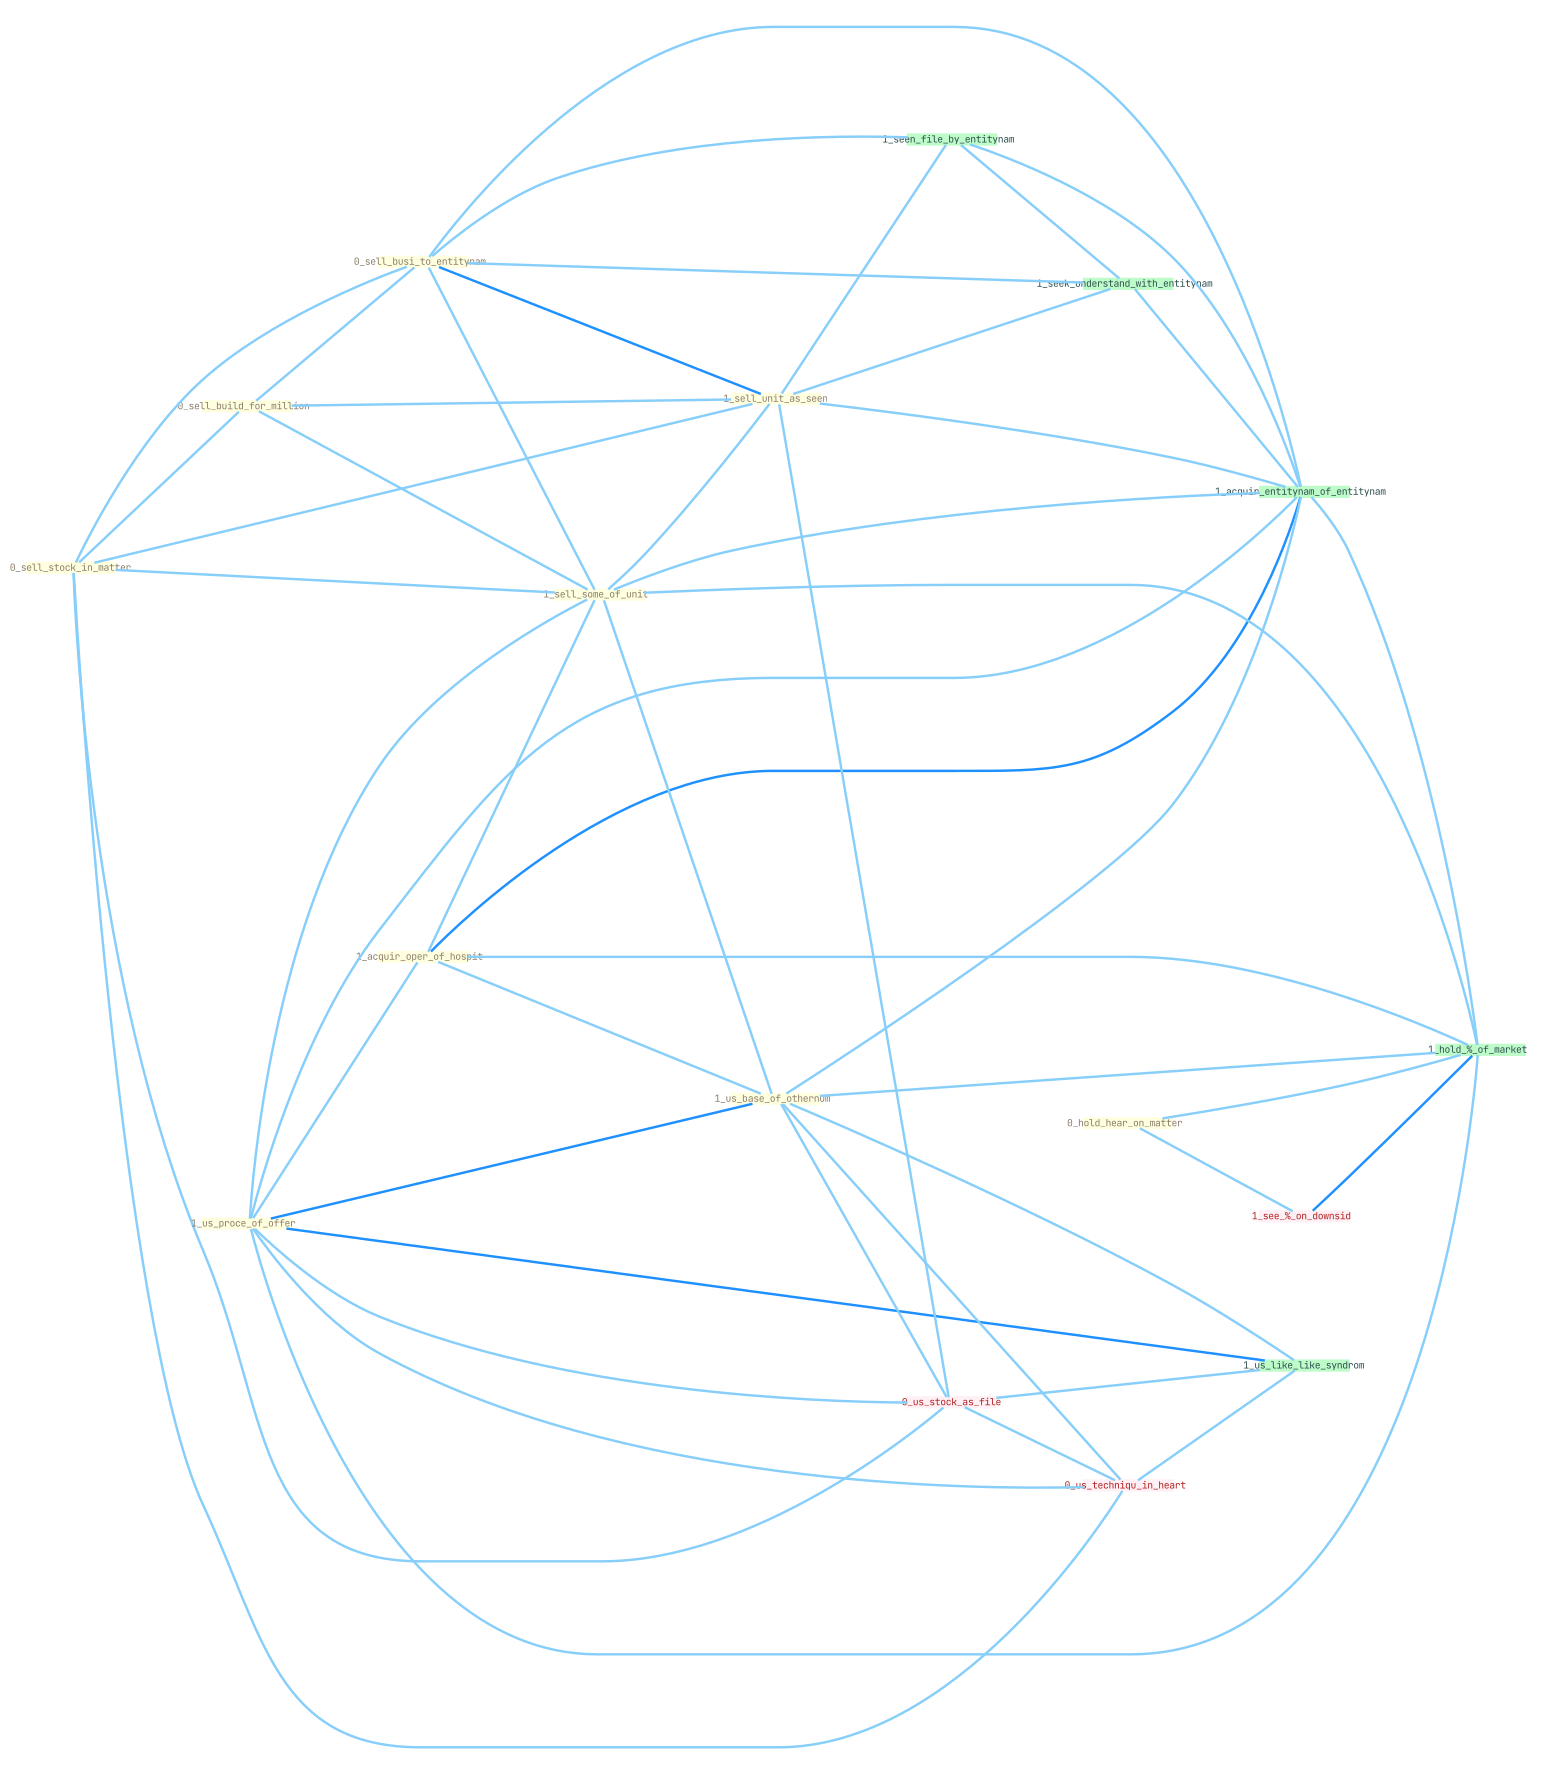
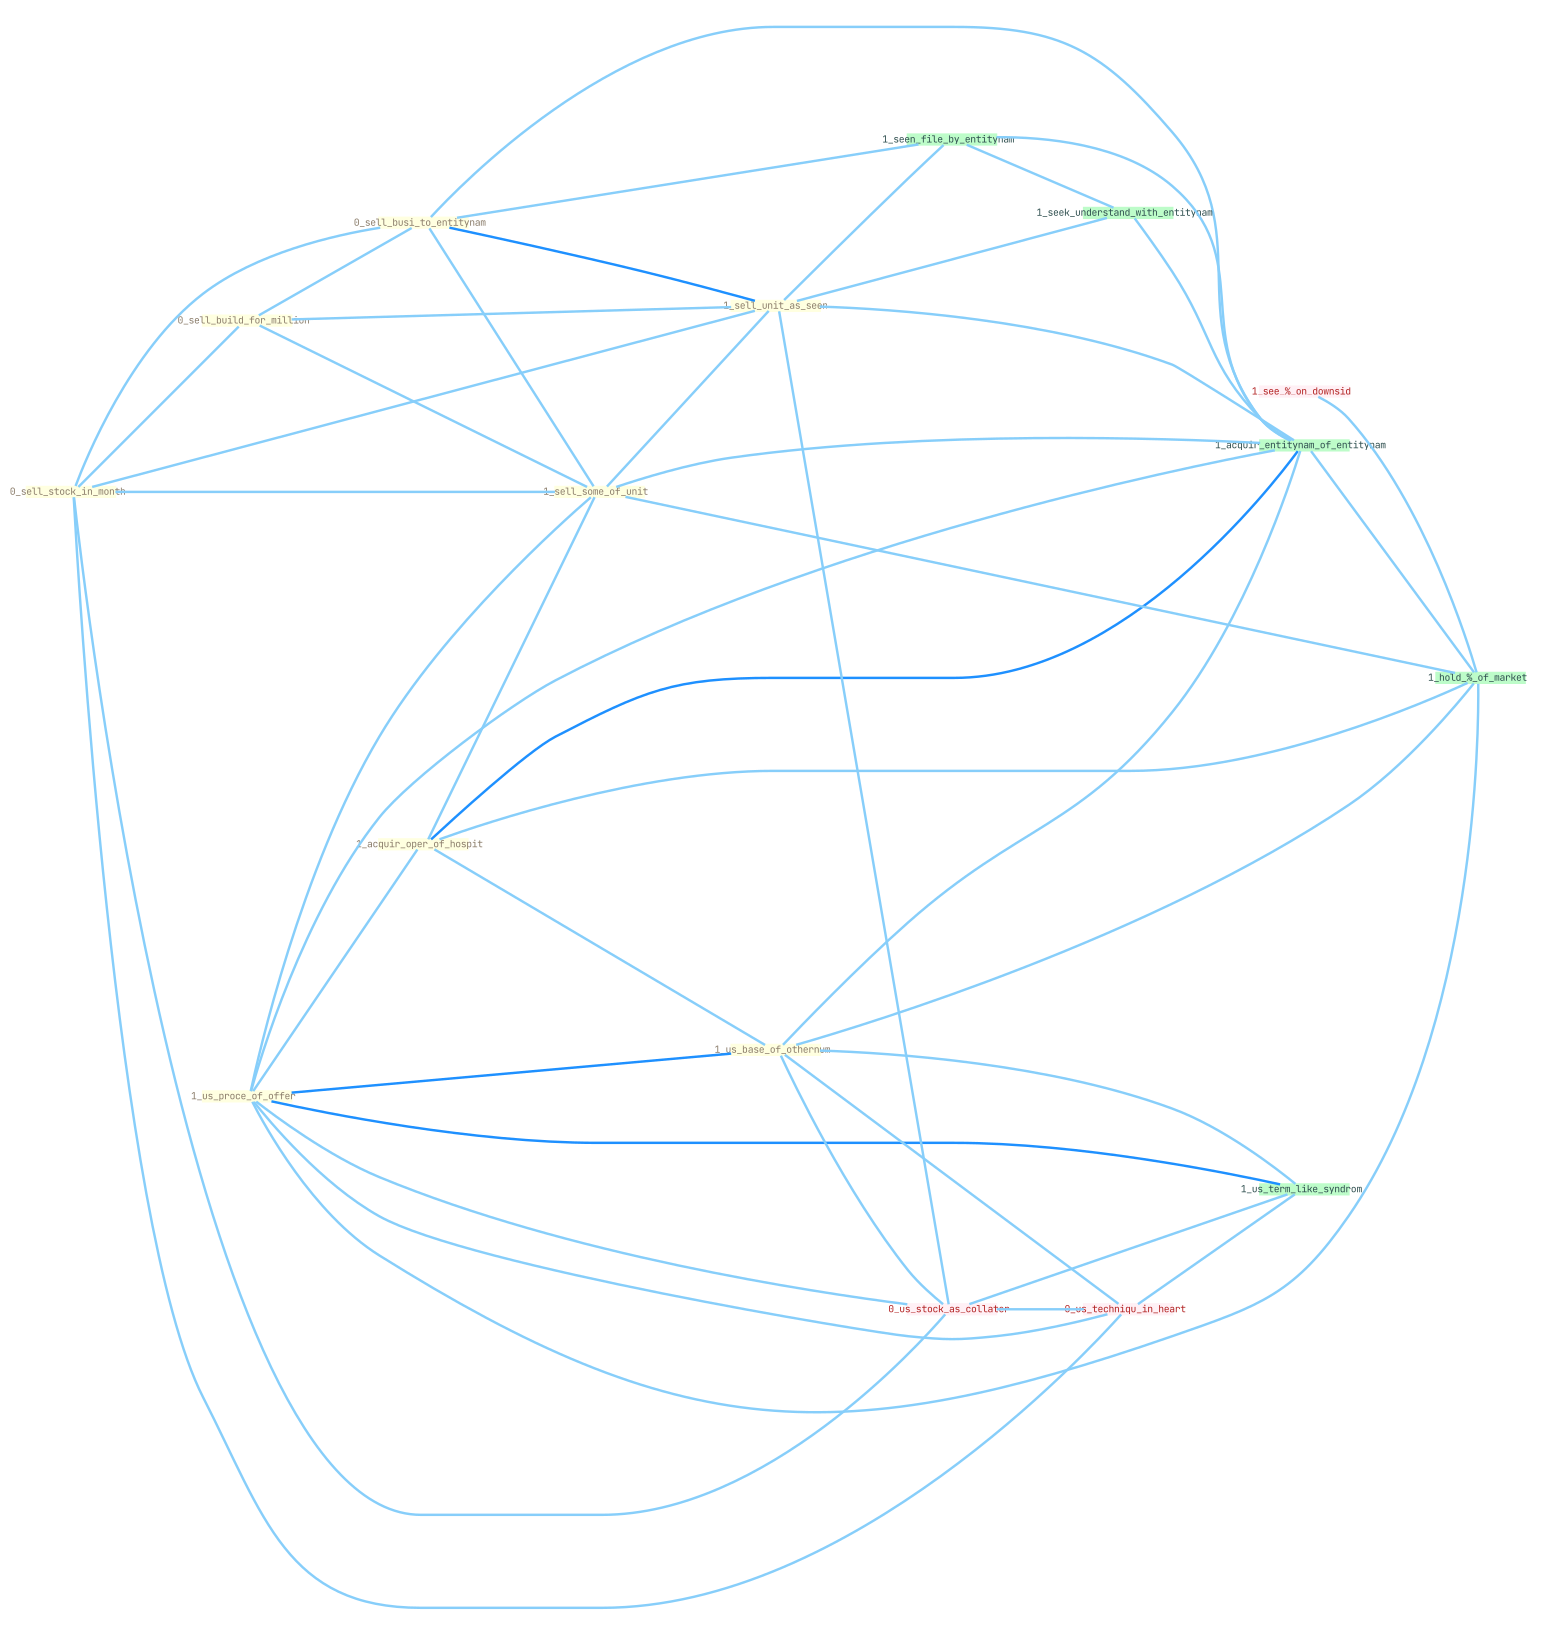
  graph {
    fontname="JetBrains Mono"
    rankdir=LR
    node [color="#ffffe0" fixedsize=true fontcolor="#8b7d6b" fontname="JetBrains Mono" fontsize=4 shape=polygon style=filled]
    edge [color="#87cefa" fontname="JetBrains Mono" w=1]
-   "0_sell_stock_in_month " [height=.06 width=.5 label="0_sell_stock_in_matter"]
-   "0_hold_hear_on_matter " [height=.06 width=.5]
+   "0_sell_stock_in_month " [height=.06 width=.5]
    "0_sell_build_for_million " [height=.06 width=.5]
    "1_us_proce_of_offer " [height=.06 width=.5]
    "0_sell_busi_to_entitynam " [height=.06 width=.5]
    "1_acquir_oper_of_hospit " [height=.06 width=.5]
    "1_sell_some_of_unit " [height=.06 width=.5]
    n8 [height=.06 label="1_sell_unit_as_seen" width=.5]
    "1_us_base_of_othernum " [height=.06 width=.5]
-   "0_us_stock_as_collater " [color="#fff0f5" fontcolor="#b22222" height=.06 width=.5 label="0_us_stock_as_file"]
+   "0_us_stock_as_collater " [color="#fff0f5" fontcolor="#b22222" height=.06 width=.5]
    "0_us_techniqu_in_heart " [color="#fff0f5" fontcolor="#b22222" height=.06 width=.5]
    "1_see_%_on_downsid " [color="#fff0f5" fontcolor="#b22222" height=.06 width=.5]
    "1_hold_%_of_market " [color="#BDFCC9" fontcolor="#2f4f4f" height=.06 width=.5]
    "1_acquir_entitynam_of_entitynam " [color="#BDFCC9" fontcolor="#2f4f4f" height=.06 width=.5]
-   "1_us_term_like_syndrom " [color="#BDFCC9" fontcolor="#2f4f4f" height=.06 width=.5 label="1_us_like_like_syndrom"]
+   "1_us_term_like_syndrom " [color="#BDFCC9" fontcolor="#2f4f4f" height=.06 width=.5]
    "1_seen_file_by_entitynam " [color="#BDFCC9" fontcolor="#2f4f4f" height=.06 width=.5]
    "1_seek_understand_with_entitynam " [color="#BDFCC9" fontcolor="#2f4f4f" height=.06 width=.5]
    subgraph sub_1 {
      "0_sell_stock_in_month "
-     "0_hold_hear_on_matter "
      "0_sell_build_for_million "
      "1_us_proce_of_offer "
      "0_sell_busi_to_entitynam "
      "1_acquir_oper_of_hospit "
      "1_sell_some_of_unit "
      n8
      "1_us_base_of_othernum "
    }
    subgraph sub_2 {
      "0_us_stock_as_collater "
      "0_us_techniqu_in_heart "
      "1_see_%_on_downsid "
    }
    "0_sell_stock_in_month " -- "0_sell_build_for_million "
    "0_sell_stock_in_month " -- "0_sell_busi_to_entitynam "
    "0_sell_stock_in_month " -- "1_sell_some_of_unit "
    "0_sell_stock_in_month " -- n8
    "0_sell_stock_in_month " -- "0_us_stock_as_collater "
    "0_sell_stock_in_month " -- "0_us_techniqu_in_heart "
-   "0_hold_hear_on_matter " -- "1_see_%_on_downsid "
-   "0_hold_hear_on_matter " -- "1_hold_%_of_market "
    "0_sell_build_for_million " -- "0_sell_busi_to_entitynam "
    "0_sell_build_for_million " -- "1_sell_some_of_unit "
    "0_sell_build_for_million " -- n8
    "1_us_proce_of_offer " -- "1_acquir_oper_of_hospit "
    "1_us_proce_of_offer " -- "1_sell_some_of_unit "
    "1_us_proce_of_offer " -- "1_us_base_of_othernum " [color="#1e90ff" w=2]
    "1_us_proce_of_offer " -- "0_us_stock_as_collater "
    "1_us_proce_of_offer " -- "0_us_techniqu_in_heart "
    "1_us_proce_of_offer " -- "1_hold_%_of_market "
    "1_us_proce_of_offer " -- "1_acquir_entitynam_of_entitynam "
    "1_us_proce_of_offer " -- "1_us_term_like_syndrom " [color="#1e90ff"]
    "0_sell_busi_to_entitynam " -- "1_sell_some_of_unit "
    "0_sell_busi_to_entitynam " -- n8 [color="#1e90ff" w=2]
    "0_sell_busi_to_entitynam " -- "1_acquir_entitynam_of_entitynam "
    "0_sell_busi_to_entitynam " -- "1_seen_file_by_entitynam "
-   "0_sell_busi_to_entitynam " -- "1_seek_understand_with_entitynam "
    "1_acquir_oper_of_hospit " -- "1_sell_some_of_unit "
    "1_acquir_oper_of_hospit " -- "1_us_base_of_othernum "
    "1_acquir_oper_of_hospit " -- "1_hold_%_of_market "
    "1_acquir_oper_of_hospit " -- "1_acquir_entitynam_of_entitynam " [color="#1e90ff" w=2]
    "1_sell_some_of_unit " -- n8
-   "1_sell_some_of_unit " -- "1_us_base_of_othernum "
    "1_sell_some_of_unit " -- "1_hold_%_of_market "
    "1_sell_some_of_unit " -- "1_acquir_entitynam_of_entitynam "
    n8 -- "0_us_stock_as_collater "
    n8 -- "1_acquir_entitynam_of_entitynam "
    n8 -- "1_seen_file_by_entitynam "
    n8 -- "1_seek_understand_with_entitynam "
    "1_us_base_of_othernum " -- "0_us_stock_as_collater "
    "1_us_base_of_othernum " -- "0_us_techniqu_in_heart "
    "1_us_base_of_othernum " -- "1_hold_%_of_market "
    "1_us_base_of_othernum " -- "1_acquir_entitynam_of_entitynam "
    "1_us_base_of_othernum " -- "1_us_term_like_syndrom "
    "0_us_stock_as_collater " -- "0_us_techniqu_in_heart "
    "0_us_stock_as_collater " -- "1_us_term_like_syndrom "
    "0_us_techniqu_in_heart " -- "1_us_term_like_syndrom "
-   "1_see_%_on_downsid " -- "1_hold_%_of_market " [color="#1e90ff"]
+   "1_see_%_on_downsid " -- "1_hold_%_of_market "
    "1_acquir_entitynam_of_entitynam " -- "1_hold_%_of_market "
    "1_seen_file_by_entitynam " -- "1_acquir_entitynam_of_entitynam "
    "1_seen_file_by_entitynam " -- "1_seek_understand_with_entitynam "
    "1_seek_understand_with_entitynam " -- "1_acquir_entitynam_of_entitynam "
  }
